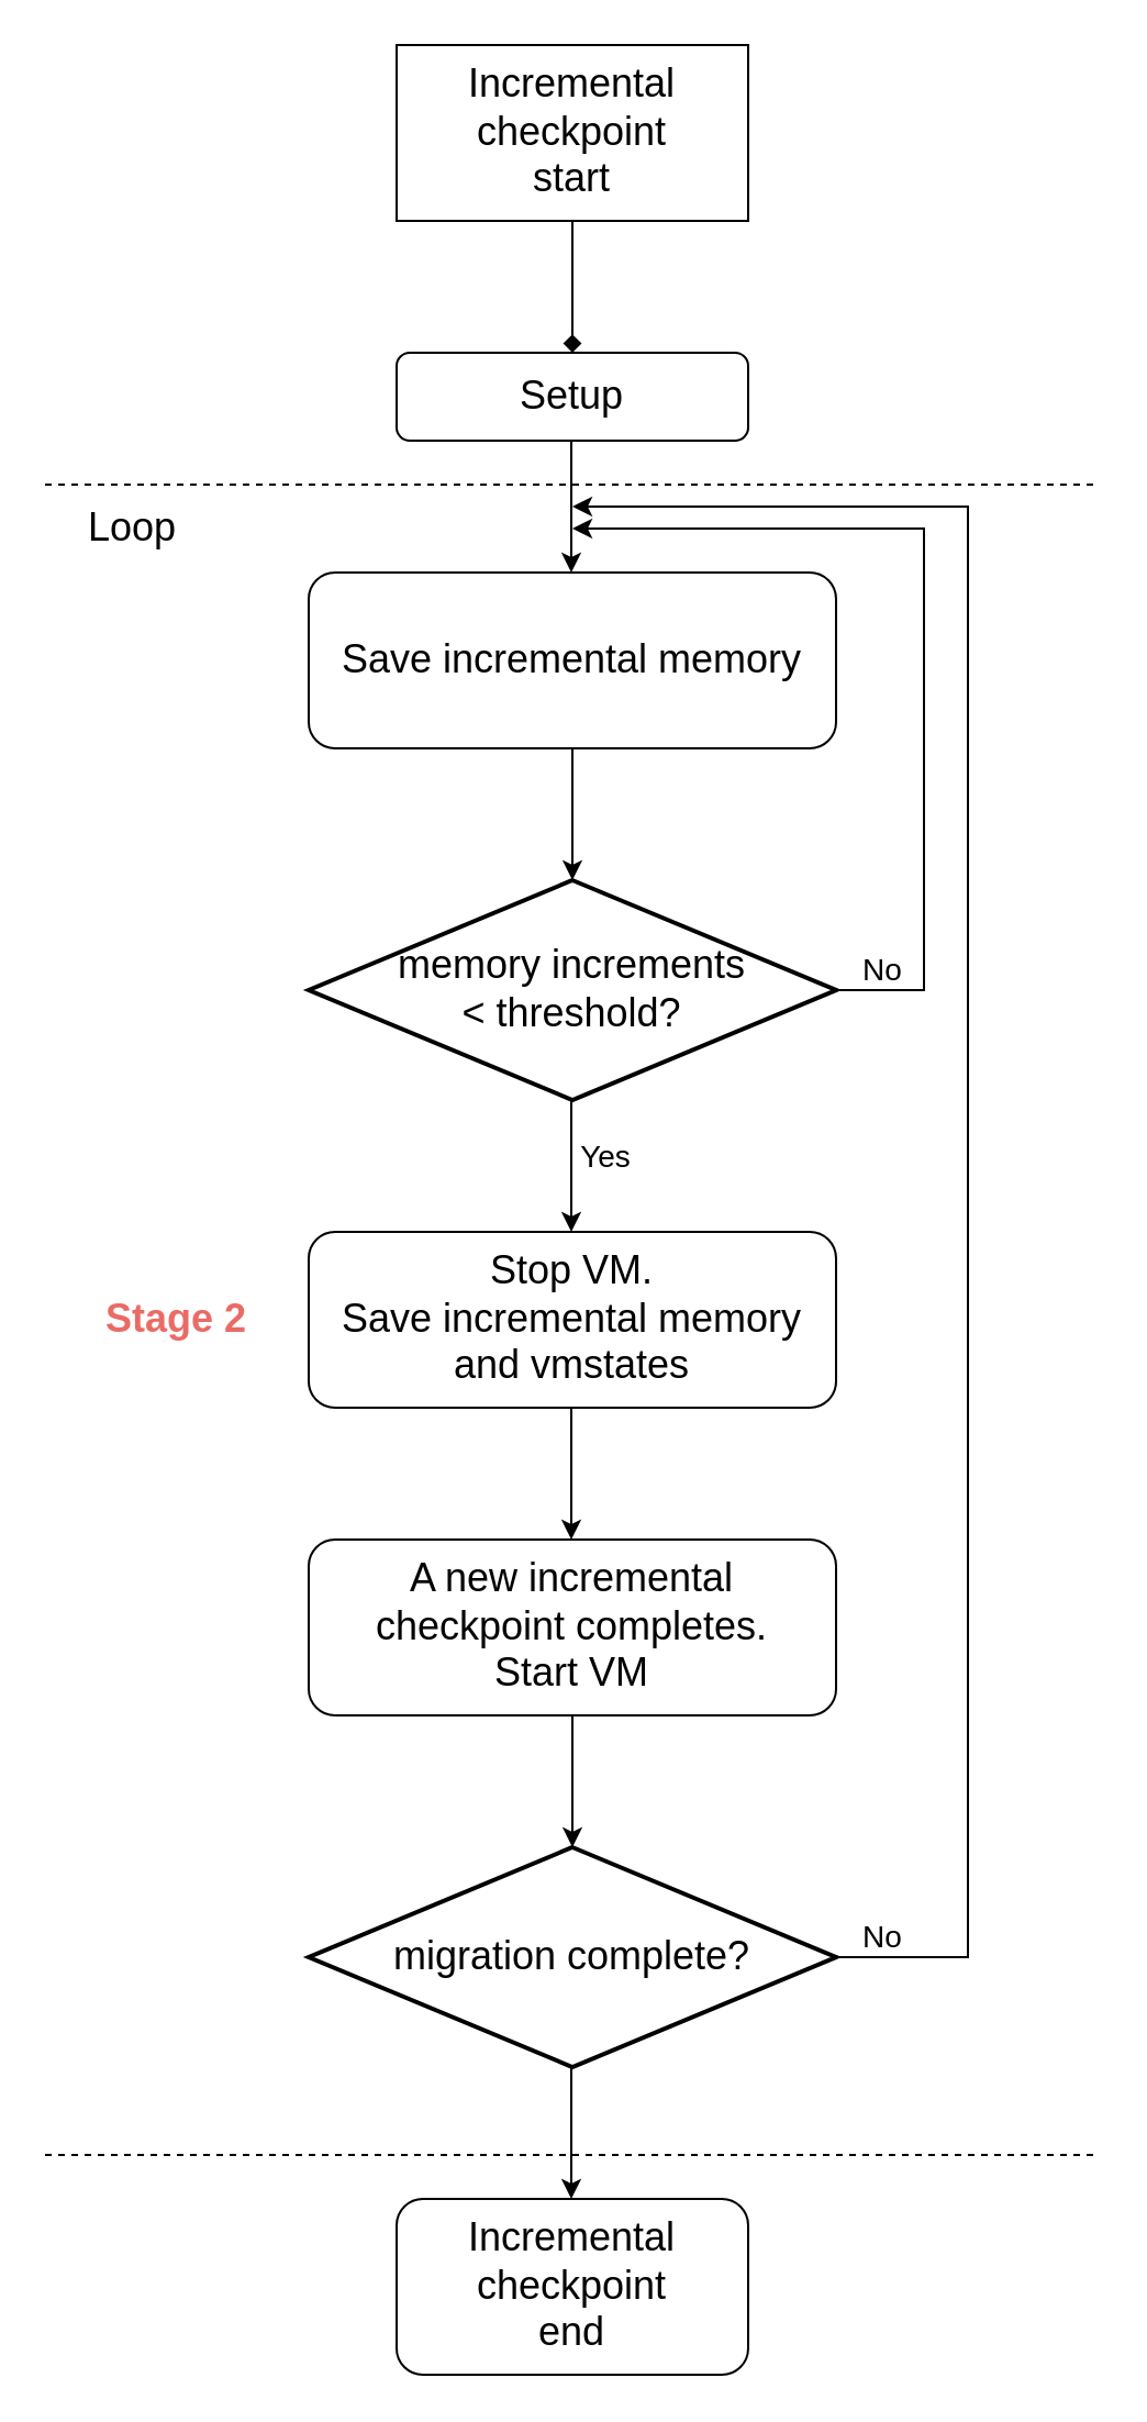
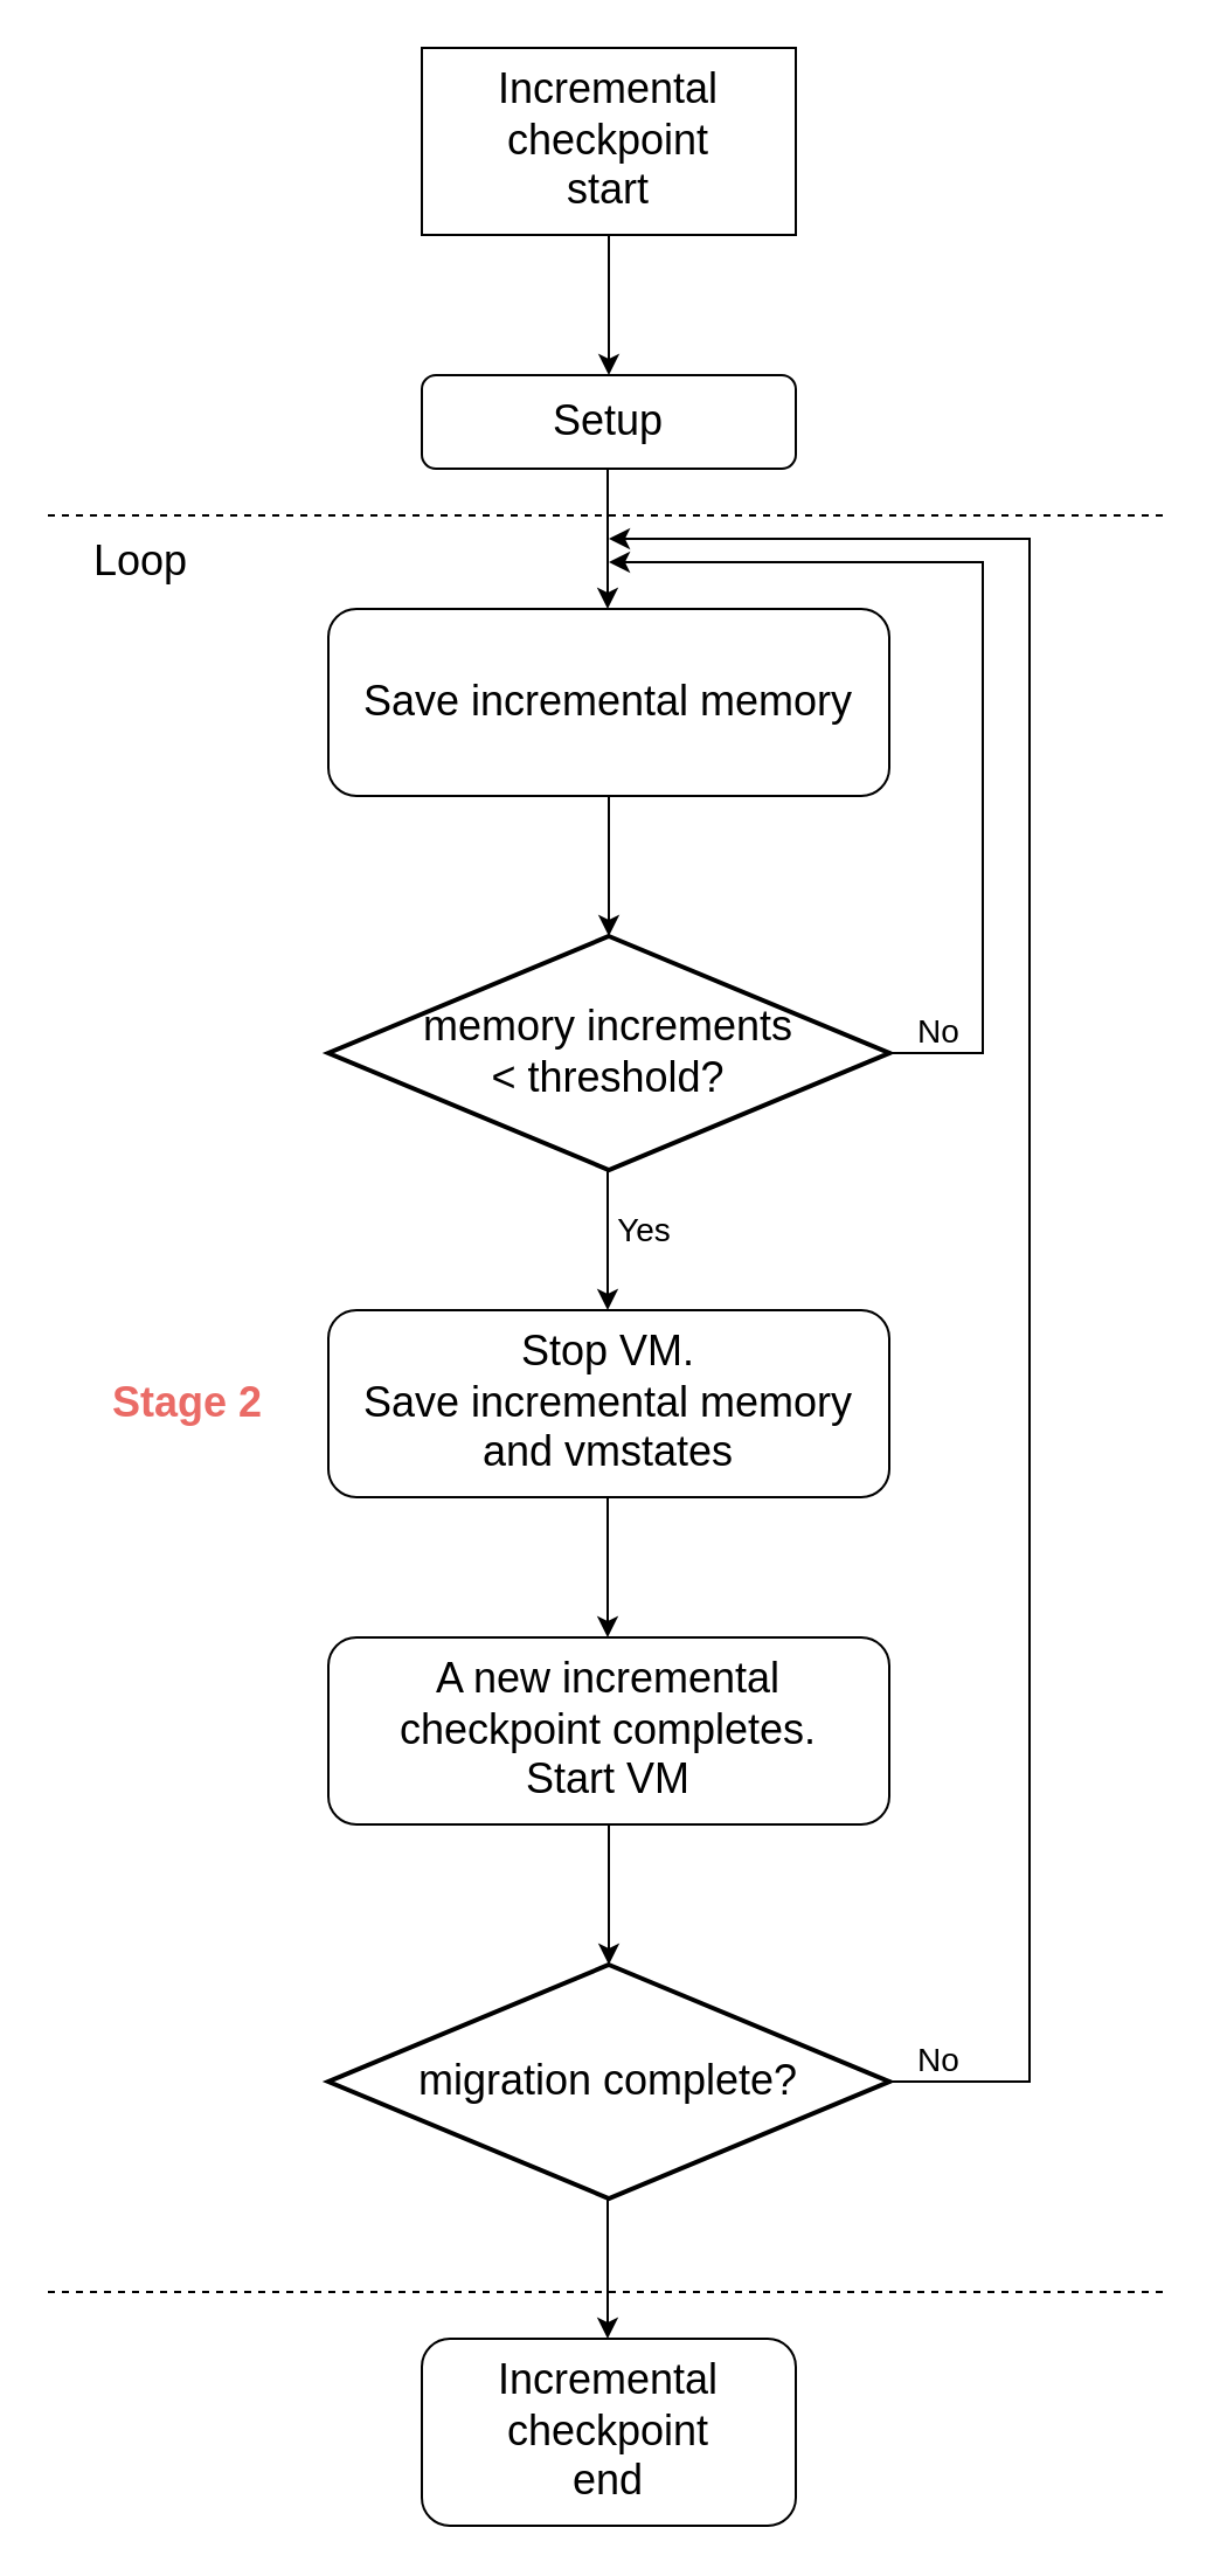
  <mxCell id="0" />
  <mxCell id="1" parent="0" />
  <mxCell id="2" value="&lt;font style=&quot;font-size: 18px;&quot;&gt;Incremental&lt;br&gt;checkpoint&lt;br&gt;start&lt;/font&gt;" style="whiteSpace=wrap;html=1;rounded=0;" vertex="1" parent="1"><mxGeometry x="180" y="20" width="160" height="80" as="geometry" /></mxCell>
- <mxCell id="3" value="" style="endArrow=diamond;html=1;rounded=0;exitX=0.5;exitY=1;exitDx=0;exitDy=0;entryX=0.5;entryY=0;entryDx=0;entryDy=0;" edge="1" parent="1" source="2" target="4"><mxGeometry width="50" height="50" relative="1" as="geometry"><mxPoint x="250" y="200" as="sourcePoint" /><mxPoint x="260" y="110" as="targetPoint" /></mxGeometry></mxCell>
+ <mxCell id="3" value="" style="endArrow=classic;html=1;rounded=0;exitX=0.5;exitY=1;exitDx=0;exitDy=0;entryX=0.5;entryY=0;entryDx=0;entryDy=0;" edge="1" parent="1" source="2" target="4"><mxGeometry width="50" height="50" relative="1" as="geometry"><mxPoint x="250" y="200" as="sourcePoint" /><mxPoint x="260" y="110" as="targetPoint" /></mxGeometry></mxCell>
  <mxCell id="4" value="&lt;span style=&quot;font-size: 18px;&quot;&gt;Setup&lt;/span&gt;" style="rounded=1;whiteSpace=wrap;html=1;" vertex="1" parent="1"><mxGeometry x="180" y="160" width="160" height="40" as="geometry" /></mxCell>
  <mxCell id="5" value="" style="endArrow=classic;html=1;rounded=0;exitX=0.5;exitY=1;exitDx=0;exitDy=0;entryX=0.5;entryY=0;entryDx=0;entryDy=0;" edge="1" parent="1"><mxGeometry width="50" height="50" relative="1" as="geometry"><mxPoint x="259.5" y="200" as="sourcePoint" /><mxPoint x="259.5" y="260" as="targetPoint" /></mxGeometry></mxCell>
  <mxCell id="6" value="&lt;span style=&quot;font-size: 18px;&quot;&gt;Save incremental memory&lt;/span&gt;" style="rounded=1;whiteSpace=wrap;html=1;" vertex="1" parent="1"><mxGeometry x="140" y="260" width="240" height="80" as="geometry" /></mxCell>
  <mxCell id="7" value="" style="endArrow=none;dashed=1;html=1;rounded=0;" edge="1" parent="1"><mxGeometry width="50" height="50" relative="1" as="geometry"><mxPoint x="20" y="220" as="sourcePoint" /><mxPoint x="500" y="220" as="targetPoint" /></mxGeometry></mxCell>
  <mxCell id="8" value="" style="endArrow=classic;html=1;rounded=0;exitX=0.5;exitY=1;exitDx=0;exitDy=0;entryX=0.5;entryY=0;entryDx=0;entryDy=0;" edge="1" parent="1"><mxGeometry width="50" height="50" relative="1" as="geometry"><mxPoint x="260" y="340" as="sourcePoint" /><mxPoint x="260" y="400" as="targetPoint" /></mxGeometry></mxCell>
  <mxCell id="9" value="&lt;font style=&quot;font-size: 18px;&quot;&gt;memory increments&lt;br&gt;&amp;lt; threshold?&lt;/font&gt;" style="strokeWidth=2;html=1;shape=mxgraph.flowchart.decision;whiteSpace=wrap;" vertex="1" parent="1"><mxGeometry x="140" y="400" width="240" height="100" as="geometry" /></mxCell>
  <mxCell id="10" value="" style="endArrow=classic;html=1;rounded=0;" edge="1" parent="1"><mxGeometry width="50" height="50" relative="1" as="geometry"><mxPoint x="380" y="450" as="sourcePoint" /><mxPoint x="260" y="240" as="targetPoint" /><Array as="points"><mxPoint x="420" y="450" /><mxPoint x="420" y="240" /></Array></mxGeometry></mxCell>
  <mxCell id="11" value="&lt;font style=&quot;font-size: 14px;&quot;&gt;No&lt;/font&gt;" style="edgeLabel;html=1;align=center;verticalAlign=middle;resizable=0;points=[];" vertex="1" connectable="0" parent="10"><mxGeometry x="-0.498" y="2" relative="1" as="geometry"><mxPoint x="-18" y="53" as="offset" /></mxGeometry></mxCell>
  <mxCell id="12" value="" style="endArrow=classic;html=1;rounded=0;exitX=0.5;exitY=1;exitDx=0;exitDy=0;entryX=0.5;entryY=0;entryDx=0;entryDy=0;" edge="1" parent="1"><mxGeometry width="50" height="50" relative="1" as="geometry"><mxPoint x="259.5" y="500" as="sourcePoint" /><mxPoint x="259.5" y="560" as="targetPoint" /></mxGeometry></mxCell>
  <mxCell id="13" value="&lt;font style=&quot;font-size: 14px;&quot;&gt;Yes&lt;/font&gt;" style="edgeLabel;html=1;align=center;verticalAlign=middle;resizable=0;points=[];" vertex="1" connectable="0" parent="12"><mxGeometry x="-0.533" y="1" relative="1" as="geometry"><mxPoint x="14" y="11" as="offset" /></mxGeometry></mxCell>
  <mxCell id="14" value="&lt;span style=&quot;font-size: 18px;&quot;&gt;Stop VM.&lt;br&gt;Save incremental memory and vmstates&lt;br&gt;&lt;/span&gt;" style="rounded=1;whiteSpace=wrap;html=1;" vertex="1" parent="1"><mxGeometry x="140" y="560" width="240" height="80" as="geometry" /></mxCell>
  <mxCell id="15" value="&lt;font style=&quot;font-size: 18px;&quot;&gt;Loop&lt;/font&gt;" style="text;html=1;strokeColor=none;fillColor=none;align=center;verticalAlign=middle;whiteSpace=wrap;rounded=0;" vertex="1" parent="1"><mxGeometry x="20" y="220" width="80" height="40" as="geometry" /></mxCell>
  <mxCell id="16" value="&lt;font color=&quot;#ea6b66&quot; style=&quot;font-size: 18px;&quot;&gt;&lt;b&gt;Stage 2&lt;/b&gt;&lt;/font&gt;" style="text;html=1;strokeColor=none;fillColor=none;align=center;verticalAlign=middle;whiteSpace=wrap;rounded=0;" vertex="1" parent="1"><mxGeometry x="40" y="580" width="80" height="40" as="geometry" /></mxCell>
  <mxCell id="17" value="" style="endArrow=classic;html=1;rounded=0;exitX=0.5;exitY=1;exitDx=0;exitDy=0;entryX=0.5;entryY=0;entryDx=0;entryDy=0;" edge="1" parent="1"><mxGeometry width="50" height="50" relative="1" as="geometry"><mxPoint x="260" y="780" as="sourcePoint" /><mxPoint x="260" y="840" as="targetPoint" /></mxGeometry></mxCell>
  <mxCell id="18" value="&lt;span style=&quot;font-size: 18px;&quot;&gt;migration complete?&lt;/span&gt;" style="strokeWidth=2;html=1;shape=mxgraph.flowchart.decision;whiteSpace=wrap;" vertex="1" parent="1"><mxGeometry x="140" y="840" width="240" height="100" as="geometry" /></mxCell>
  <mxCell id="19" value="" style="endArrow=classic;html=1;rounded=0;exitX=1;exitY=0.5;exitDx=0;exitDy=0;exitPerimeter=0;" edge="1" parent="1" source="18"><mxGeometry width="50" height="50" relative="1" as="geometry"><mxPoint x="380" y="440" as="sourcePoint" /><mxPoint x="260" y="230" as="targetPoint" /><Array as="points"><mxPoint x="440" y="890" /><mxPoint x="440" y="230" /></Array></mxGeometry></mxCell>
  <mxCell id="20" value="&lt;font style=&quot;font-size: 14px;&quot;&gt;No&lt;/font&gt;" style="edgeLabel;html=1;align=center;verticalAlign=middle;resizable=0;points=[];" vertex="1" connectable="0" parent="19"><mxGeometry x="-0.498" y="2" relative="1" as="geometry"><mxPoint x="-38" y="156" as="offset" /></mxGeometry></mxCell>
  <mxCell id="21" value="&lt;span style=&quot;font-size: 18px;&quot;&gt;A new incremental checkpoint completes.&lt;br&gt;Start VM&lt;br&gt;&lt;/span&gt;" style="rounded=1;whiteSpace=wrap;html=1;" vertex="1" parent="1"><mxGeometry x="140" y="700" width="240" height="80" as="geometry" /></mxCell>
  <mxCell id="22" value="" style="endArrow=classic;html=1;rounded=0;exitX=0.5;exitY=1;exitDx=0;exitDy=0;entryX=0.5;entryY=0;entryDx=0;entryDy=0;" edge="1" parent="1"><mxGeometry width="50" height="50" relative="1" as="geometry"><mxPoint x="259.5" y="640" as="sourcePoint" /><mxPoint x="259.5" y="700" as="targetPoint" /></mxGeometry></mxCell>
  <mxCell id="23" value="" style="endArrow=none;dashed=1;html=1;rounded=0;" edge="1" parent="1"><mxGeometry width="50" height="50" relative="1" as="geometry"><mxPoint x="20" y="980" as="sourcePoint" /><mxPoint x="500" y="980" as="targetPoint" /></mxGeometry></mxCell>
  <mxCell id="24" value="" style="endArrow=classic;html=1;rounded=0;exitX=0.5;exitY=1;exitDx=0;exitDy=0;entryX=0.5;entryY=0;entryDx=0;entryDy=0;" edge="1" parent="1"><mxGeometry width="50" height="50" relative="1" as="geometry"><mxPoint x="259.5" y="940" as="sourcePoint" /><mxPoint x="259.5" y="1000" as="targetPoint" /></mxGeometry></mxCell>
  <mxCell id="25" value="&lt;font style=&quot;font-size: 18px;&quot;&gt;Incremental&lt;br&gt;checkpoint&lt;br&gt;end&lt;br&gt;&lt;/font&gt;" style="rounded=1;whiteSpace=wrap;html=1;" vertex="1" parent="1"><mxGeometry x="180" y="1000" width="160" height="80" as="geometry" /></mxCell>
